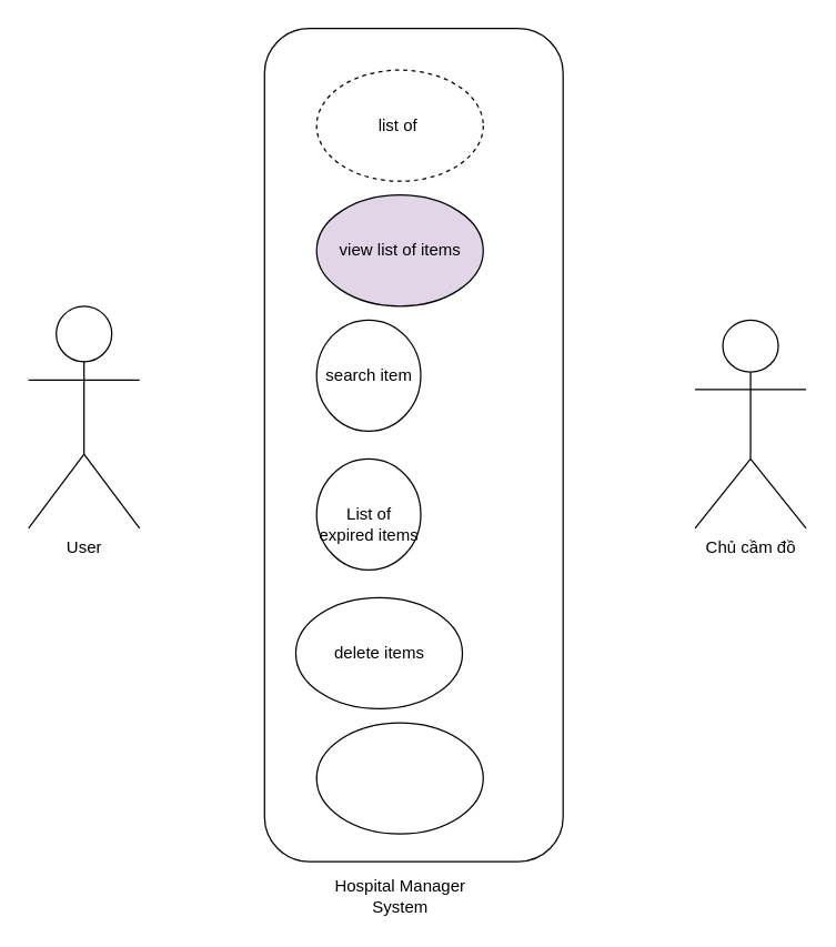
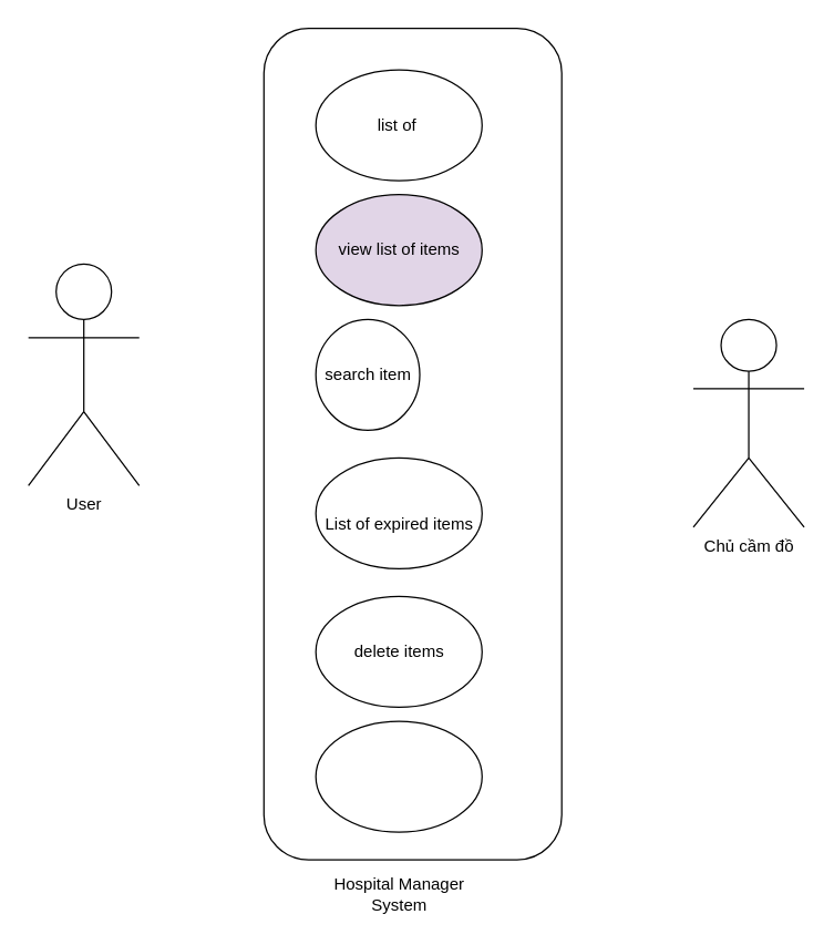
  <mxCell id="0" />
  <mxCell id="1" parent="0" />
- <mxCell id="2" value="User" style="shape=umlActor;verticalLabelPosition=bottom;verticalAlign=top;html=1;outlineConnect=0;" parent="1" vertex="1"><mxGeometry x="20" y="220" width="80" height="160" as="geometry" /></mxCell>
+ <mxCell id="2" value="User" style="shape=umlActor;verticalLabelPosition=bottom;verticalAlign=top;html=1;outlineConnect=0;" parent="1" vertex="1"><mxGeometry x="20" y="190" width="80" height="160" as="geometry" /></mxCell>
  <mxCell id="3" value="" style="rounded=1;whiteSpace=wrap;html=1;" parent="1" vertex="1"><mxGeometry x="190" y="20" width="215" height="600" as="geometry" /></mxCell>
  <mxCell id="4" value="Chủ cầm đồ" style="shape=umlActor;verticalLabelPosition=bottom;verticalAlign=top;html=1;outlineConnect=0;" parent="1" vertex="1"><mxGeometry x="500" y="230" width="80" height="150" as="geometry" /></mxCell>
- <mxCell id="5" value="list of&amp;nbsp;" style="ellipse;whiteSpace=wrap;html=1;dashed=1;" parent="1" vertex="1"><mxGeometry x="227.5" y="50" width="120" height="80" as="geometry" /></mxCell>
+ <mxCell id="5" value="list of&amp;nbsp;" style="ellipse;whiteSpace=wrap;html=1;" parent="1" vertex="1"><mxGeometry x="227.5" y="50" width="120" height="80" as="geometry" /></mxCell>
  <mxCell id="6" value="Hospital Manager System" style="text;html=1;strokeColor=none;fillColor=none;align=center;verticalAlign=middle;whiteSpace=wrap;rounded=0;" parent="1" vertex="1"><mxGeometry x="237.5" y="630" width="100" height="30" as="geometry" /></mxCell>
  <mxCell id="7" value="view list of items" style="ellipse;whiteSpace=wrap;html=1;fillColor=#e1d5e7;" parent="1" vertex="1"><mxGeometry x="227.5" y="140" width="120" height="80" as="geometry" /></mxCell>
  <mxCell id="8" value="search item" style="ellipse;whiteSpace=wrap;html=1;" parent="1" vertex="1"><mxGeometry x="227.5" y="230" width="75" height="80" as="geometry" /></mxCell>
- <mxCell id="9" value="&lt;br&gt;List of expired items" style="ellipse;whiteSpace=wrap;html=1;" parent="1" vertex="1"><mxGeometry x="227.5" y="330" width="75" height="80" as="geometry" /></mxCell>
- <mxCell id="10" value="delete items" style="ellipse;whiteSpace=wrap;html=1;" parent="1" vertex="1"><mxGeometry x="212.5" y="430" width="120" height="80" as="geometry" /></mxCell>
+ <mxCell id="9" value="&lt;br&gt;List of expired items" style="ellipse;whiteSpace=wrap;html=1;" parent="1" vertex="1"><mxGeometry x="227.5" y="330" width="120" height="80" as="geometry" /></mxCell>
+ <mxCell id="10" value="delete items" style="ellipse;whiteSpace=wrap;html=1;" parent="1" vertex="1"><mxGeometry x="227.5" y="430" width="120" height="80" as="geometry" /></mxCell>
  <mxCell id="11" value="" style="ellipse;whiteSpace=wrap;html=1;" parent="1" vertex="1"><mxGeometry x="227.5" y="520" width="120" height="80" as="geometry" /></mxCell>
